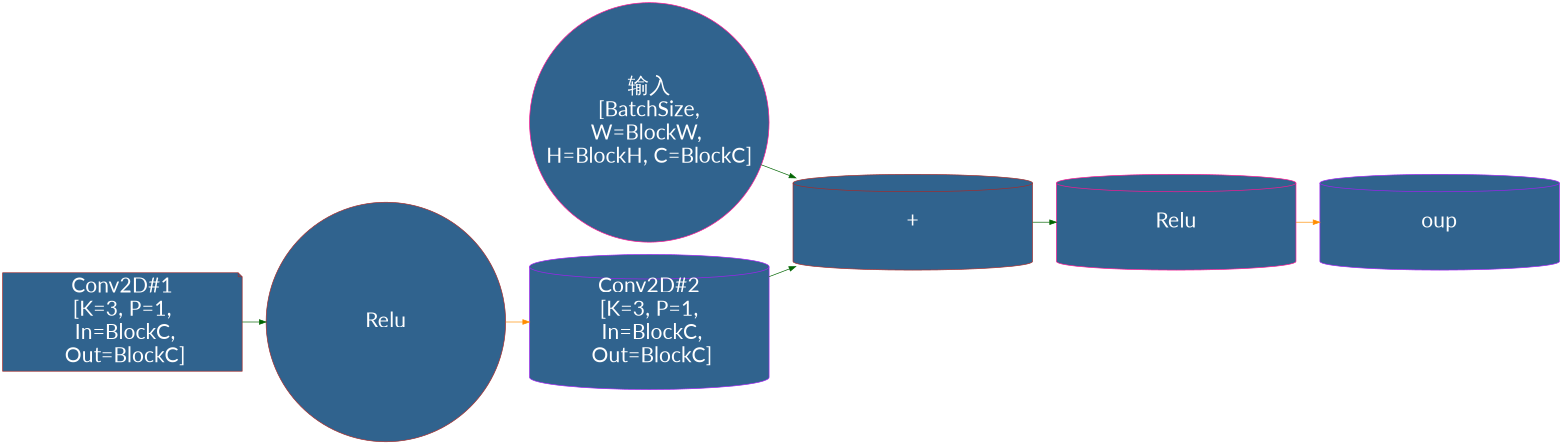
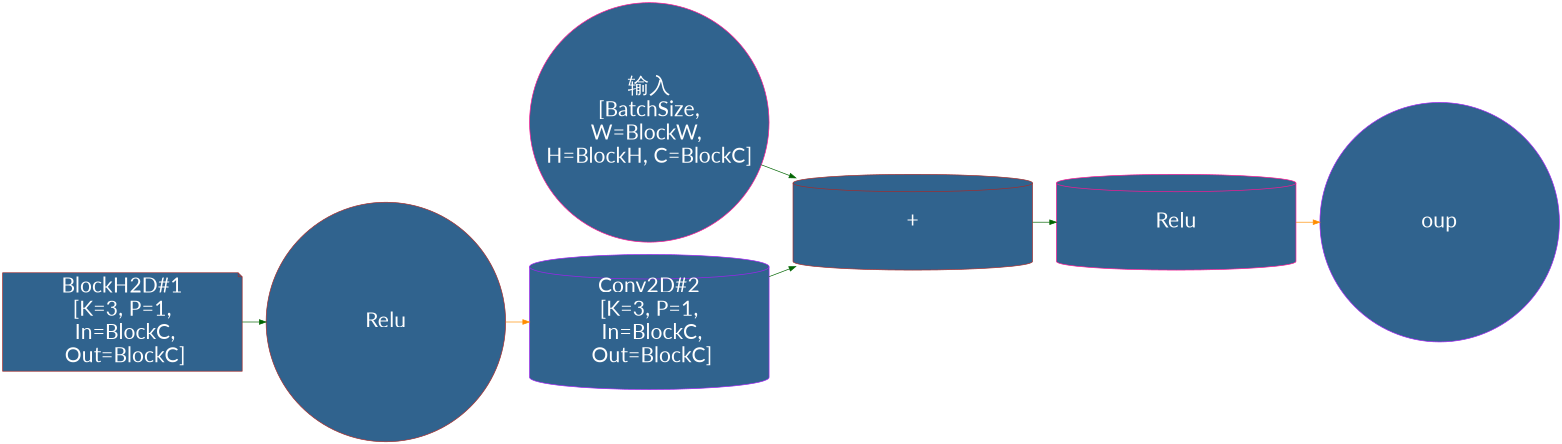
  digraph {
    fontname=Lato
    rankdir=LR
    node [color=brown fillcolor="#30638e" fontcolor=White fontname=Lato fontsize=32 shape=circle style=filled]
    edge [color=darkgreen fontname=Lato]
    n1 [color=deeppink height=2 label="输入\n[BatchSize,\nW=BlockW, \nH=BlockH, C=BlockC]" width=5]
    n2 [height=2 label="+" shape=cylinder width=5]
-   n3 [height=2 label="Conv2D#1\n[K=3, P=1,\n In=BlockC,\n Out=BlockC]" shape=note width=5]
+   n3 [height=2 label="BlockH2D#1\n[K=3, P=1,\n In=BlockC,\n Out=BlockC]" shape=note width=5]
    n4 [height=2 label=Relu width=5]
    n5 [color=deeppink height=2 label=Relu shape=cylinder width=5]
    n6 [color=purple height=2 label="Conv2D#2\n[K=3, P=1,\n In=BlockC,\n Out=BlockC]" shape=cylinder width=5]
-   oup [color=purple height=2 shape=cylinder width=5]
+   oup [color=purple height=2 width=5]
    n1 -> n2
    n2 -> n5
    n3 -> n4
    n4 -> n6 [color=darkorange]
    n5 -> oup [color=darkorange]
    n6 -> n2
  }
